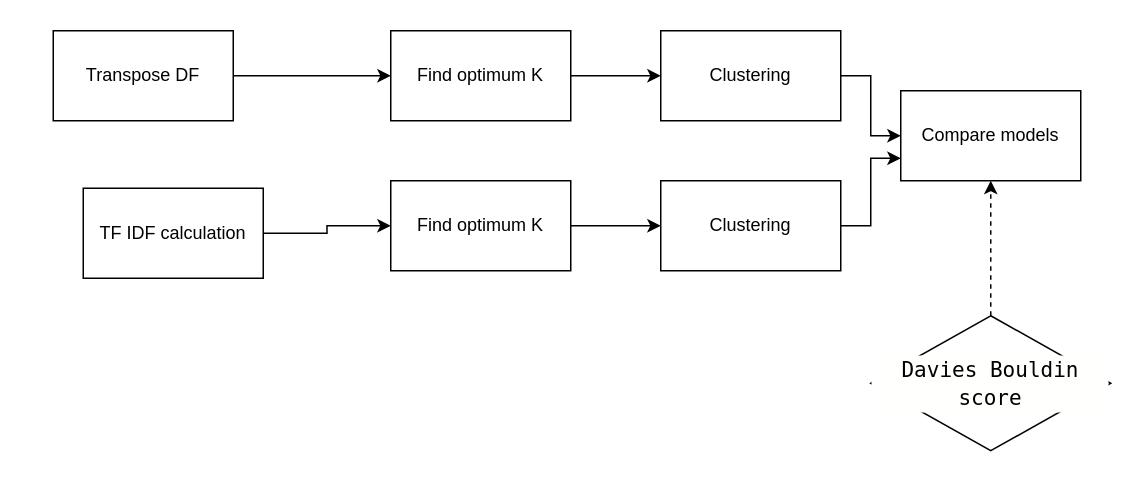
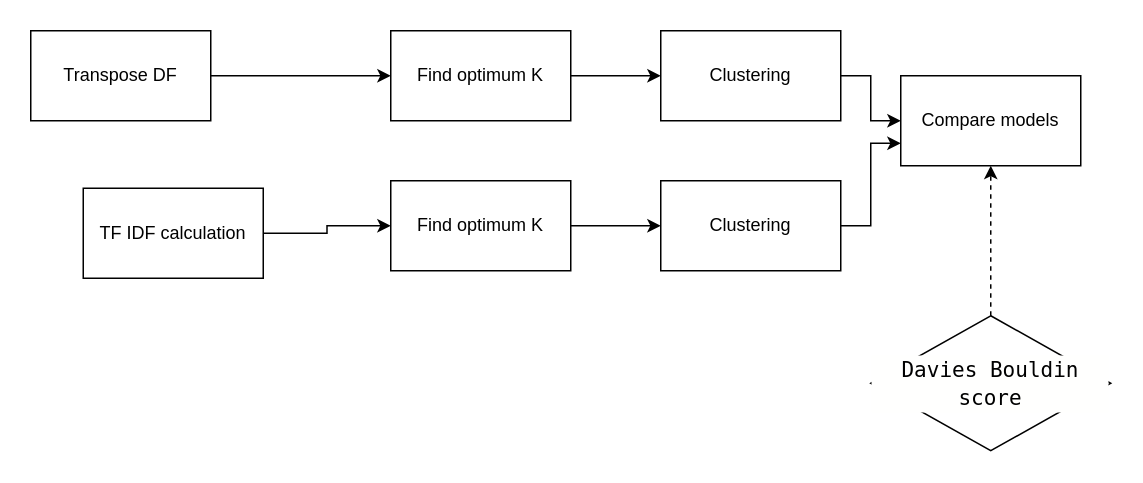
  <mxCell id="0" />
  <mxCell id="1" parent="0" />
  <mxCell id="2" style="edgeStyle=orthogonalEdgeStyle;rounded=0;orthogonalLoop=1;jettySize=auto;html=1;" edge="1" parent="1" source="3" target="5"><mxGeometry relative="1" as="geometry" /></mxCell>
- <mxCell id="3" value="Transpose DF" style="rounded=0;whiteSpace=wrap;html=1;" vertex="1" parent="1"><mxGeometry x="35" y="20" width="120" height="60" as="geometry" /></mxCell>
+ <mxCell id="3" value="Transpose DF" style="rounded=0;whiteSpace=wrap;html=1;" vertex="1" parent="1"><mxGeometry x="20" y="20" width="120" height="60" as="geometry" /></mxCell>
  <mxCell id="4" value="" style="edgeStyle=orthogonalEdgeStyle;rounded=0;orthogonalLoop=1;jettySize=auto;html=1;" edge="1" parent="1" source="5" target="9"><mxGeometry relative="1" as="geometry" /></mxCell>
  <mxCell id="5" value="Find optimum K" style="rounded=0;whiteSpace=wrap;html=1;" vertex="1" parent="1"><mxGeometry x="260" y="20" width="120" height="60" as="geometry" /></mxCell>
  <mxCell id="6" value="" style="edgeStyle=orthogonalEdgeStyle;rounded=0;orthogonalLoop=1;jettySize=auto;html=1;" edge="1" parent="1" source="7" target="11"><mxGeometry relative="1" as="geometry" /></mxCell>
  <mxCell id="7" value="Find optimum K" style="rounded=0;whiteSpace=wrap;html=1;" vertex="1" parent="1"><mxGeometry x="260" y="120" width="120" height="60" as="geometry" /></mxCell>
  <mxCell id="8" style="edgeStyle=orthogonalEdgeStyle;rounded=0;orthogonalLoop=1;jettySize=auto;html=1;" edge="1" parent="1" source="9" target="12"><mxGeometry relative="1" as="geometry" /></mxCell>
  <mxCell id="9" value="Clustering" style="rounded=0;whiteSpace=wrap;html=1;" vertex="1" parent="1"><mxGeometry x="440" y="20" width="120" height="60" as="geometry" /></mxCell>
  <mxCell id="10" style="edgeStyle=orthogonalEdgeStyle;rounded=0;orthogonalLoop=1;jettySize=auto;html=1;entryX=0;entryY=0.75;entryDx=0;entryDy=0;" edge="1" parent="1" source="11" target="12"><mxGeometry relative="1" as="geometry" /></mxCell>
  <mxCell id="11" value="Clustering" style="rounded=0;whiteSpace=wrap;html=1;" vertex="1" parent="1"><mxGeometry x="440" y="120" width="120" height="60" as="geometry" /></mxCell>
- <mxCell id="12" value="Compare models" style="rounded=0;whiteSpace=wrap;html=1;" vertex="1" parent="1"><mxGeometry x="600" y="60" width="120" height="60" as="geometry" /></mxCell>
+ <mxCell id="12" value="Compare models" style="rounded=0;whiteSpace=wrap;html=1;" vertex="1" parent="1"><mxGeometry x="600" y="50" width="120" height="60" as="geometry" /></mxCell>
  <mxCell id="13" value="" style="edgeStyle=orthogonalEdgeStyle;rounded=0;orthogonalLoop=1;jettySize=auto;html=1;" edge="1" parent="1" source="14" target="7"><mxGeometry relative="1" as="geometry" /></mxCell>
  <mxCell id="14" value="TF IDF calculation" style="rounded=0;whiteSpace=wrap;html=1;" vertex="1" parent="1"><mxGeometry x="55" y="125" width="120" height="60" as="geometry" /></mxCell>
  <mxCell id="15" value="&lt;div style=&quot;background-color: rgb(255 , 255 , 254) ; font-family: monospace , &amp;#34;consolas&amp;#34; , &amp;#34;courier new&amp;#34; , monospace ; font-size: 14px ; line-height: 19px&quot;&gt;Davies Bouldin score&lt;/div&gt;" style="rhombus;whiteSpace=wrap;html=1;" vertex="1" parent="1"><mxGeometry x="580" y="210" width="160" height="90" as="geometry" /></mxCell>
  <mxCell id="16" value="" style="endArrow=classic;dashed=1;html=1;exitX=0.5;exitY=0;exitDx=0;exitDy=0;" edge="1" parent="1" source="15" target="12"><mxGeometry width="50" height="50" relative="1" as="geometry"><mxPoint x="330" y="180" as="sourcePoint" /><mxPoint x="380" y="130" as="targetPoint" /></mxGeometry></mxCell>
